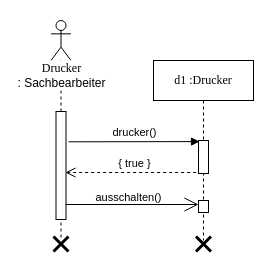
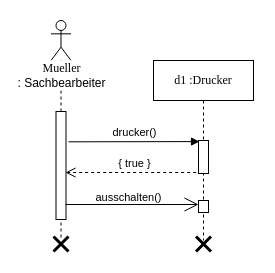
  <mxCell id="0" />
  <mxCell id="1" parent="0" />
  <mxCell id="2" value="d1 :Drucker" style="shape=umlLifeline;perimeter=lifelinePerimeter;whiteSpace=wrap;html=1;container=1;collapsible=0;recursiveResize=0;outlineConnect=0;rounded=0;shadow=0;comic=0;labelBackgroundColor=none;strokeWidth=1;fontFamily=Verdana;fontSize=12;align=center;" parent="1" vertex="1"><mxGeometry x="153" y="60" width="100" height="180" as="geometry" /></mxCell>
  <mxCell id="3" value="" style="shape=umlDestroy;whiteSpace=wrap;html=1;strokeWidth=3;" parent="2" vertex="1"><mxGeometry x="42.5" y="176" width="15" height="15" as="geometry" /></mxCell>
  <mxCell id="4" value="" style="html=1;points=[];perimeter=orthogonalPerimeter;rounded=0;shadow=0;glass=0;sketch=0;strokeColor=#000000;" parent="2" vertex="1"><mxGeometry x="45" y="140" width="10" height="12" as="geometry" /></mxCell>
  <mxCell id="5" value="&lt;font style=&quot;font-size: 11px&quot; face=&quot;Helvetica&quot;&gt;drucker()&lt;/font&gt;" style="html=1;verticalAlign=bottom;endArrow=block;labelBackgroundColor=none;fontFamily=Verdana;fontSize=12;elbow=vertical;entryX=0.1;entryY=0.033;entryDx=0;entryDy=0;entryPerimeter=0;" parent="1" target="11" edge="1"><mxGeometry relative="1" as="geometry"><mxPoint x="68" y="141.32" as="sourcePoint" /></mxGeometry></mxCell>
  <mxCell id="6" value="" style="shape=umlLifeline;participant=umlActor;perimeter=lifelinePerimeter;whiteSpace=wrap;html=1;container=1;collapsible=0;recursiveResize=0;verticalAlign=top;spacingTop=36;outlineConnect=0;rounded=0;shadow=0;glass=0;sketch=0;strokeColor=#000000;" parent="1" vertex="1"><mxGeometry x="50.5" y="20" width="20" height="220" as="geometry" /></mxCell>
  <mxCell id="7" value="" style="html=1;points=[];perimeter=orthogonalPerimeter;rounded=0;shadow=0;glass=0;sketch=0;strokeColor=#000000;" parent="6" vertex="1"><mxGeometry x="5" y="91" width="10" height="108" as="geometry" /></mxCell>
  <mxCell id="8" value="" style="shape=umlDestroy;whiteSpace=wrap;html=1;strokeWidth=3;" parent="1" vertex="1"><mxGeometry x="53" y="236" width="15" height="15" as="geometry" /></mxCell>
- <mxCell id="9" value="&lt;div&gt;&lt;font face=&quot;Verdana&quot;&gt;Drucker&lt;/font&gt;&lt;br&gt;&lt;/div&gt;&lt;div&gt;: Sachbearbeiter&lt;br&gt;&lt;/div&gt;" style="html=1;rounded=0;shadow=0;glass=0;sketch=0;strokeColor=none;" parent="1" vertex="1"><mxGeometry x="20.5" y="60" width="80" height="30" as="geometry" /></mxCell>
+ <mxCell id="9" value="&lt;div&gt;&lt;font face=&quot;Verdana&quot;&gt;Mueller&lt;/font&gt;&lt;br&gt;&lt;/div&gt;&lt;div&gt;: Sachbearbeiter&lt;br&gt;&lt;/div&gt;" style="html=1;rounded=0;shadow=0;glass=0;sketch=0;strokeColor=none;" parent="1" vertex="1"><mxGeometry x="20.5" y="60" width="80" height="30" as="geometry" /></mxCell>
  <mxCell id="10" value="&lt;font face=&quot;Helvetica&quot;&gt;{ true }&lt;/font&gt;" style="html=1;verticalAlign=bottom;endArrow=open;dashed=1;endSize=8;entryX=1.083;entryY=0.758;entryDx=0;entryDy=0;entryPerimeter=0;exitX=0.5;exitY=0.813;exitDx=0;exitDy=0;exitPerimeter=0;" parent="1" edge="1"><mxGeometry relative="1" as="geometry"><mxPoint x="201.67" y="172.01" as="sourcePoint" /><mxPoint x="65" y="172" as="targetPoint" /></mxGeometry></mxCell>
  <mxCell id="11" value="" style="html=1;points=[];perimeter=orthogonalPerimeter;rounded=0;shadow=0;comic=0;labelBackgroundColor=none;strokeWidth=1;fontFamily=Verdana;fontSize=12;align=center;" parent="1" vertex="1"><mxGeometry x="198" y="140" width="10" height="33" as="geometry" /></mxCell>
  <mxCell id="12" value="" style="endArrow=open;endFill=1;endSize=12;html=1;" parent="1" target="4" edge="1"><mxGeometry width="160" relative="1" as="geometry"><mxPoint x="65" y="204" as="sourcePoint" /><mxPoint x="165" y="204" as="targetPoint" /></mxGeometry></mxCell>
  <mxCell id="13" value="ausschalten()" style="edgeLabel;html=1;align=center;verticalAlign=middle;resizable=0;points=[];" parent="12" vertex="1" connectable="0"><mxGeometry x="-0.358" y="3" relative="1" as="geometry"><mxPoint x="19.33" y="-5" as="offset" /></mxGeometry></mxCell>
